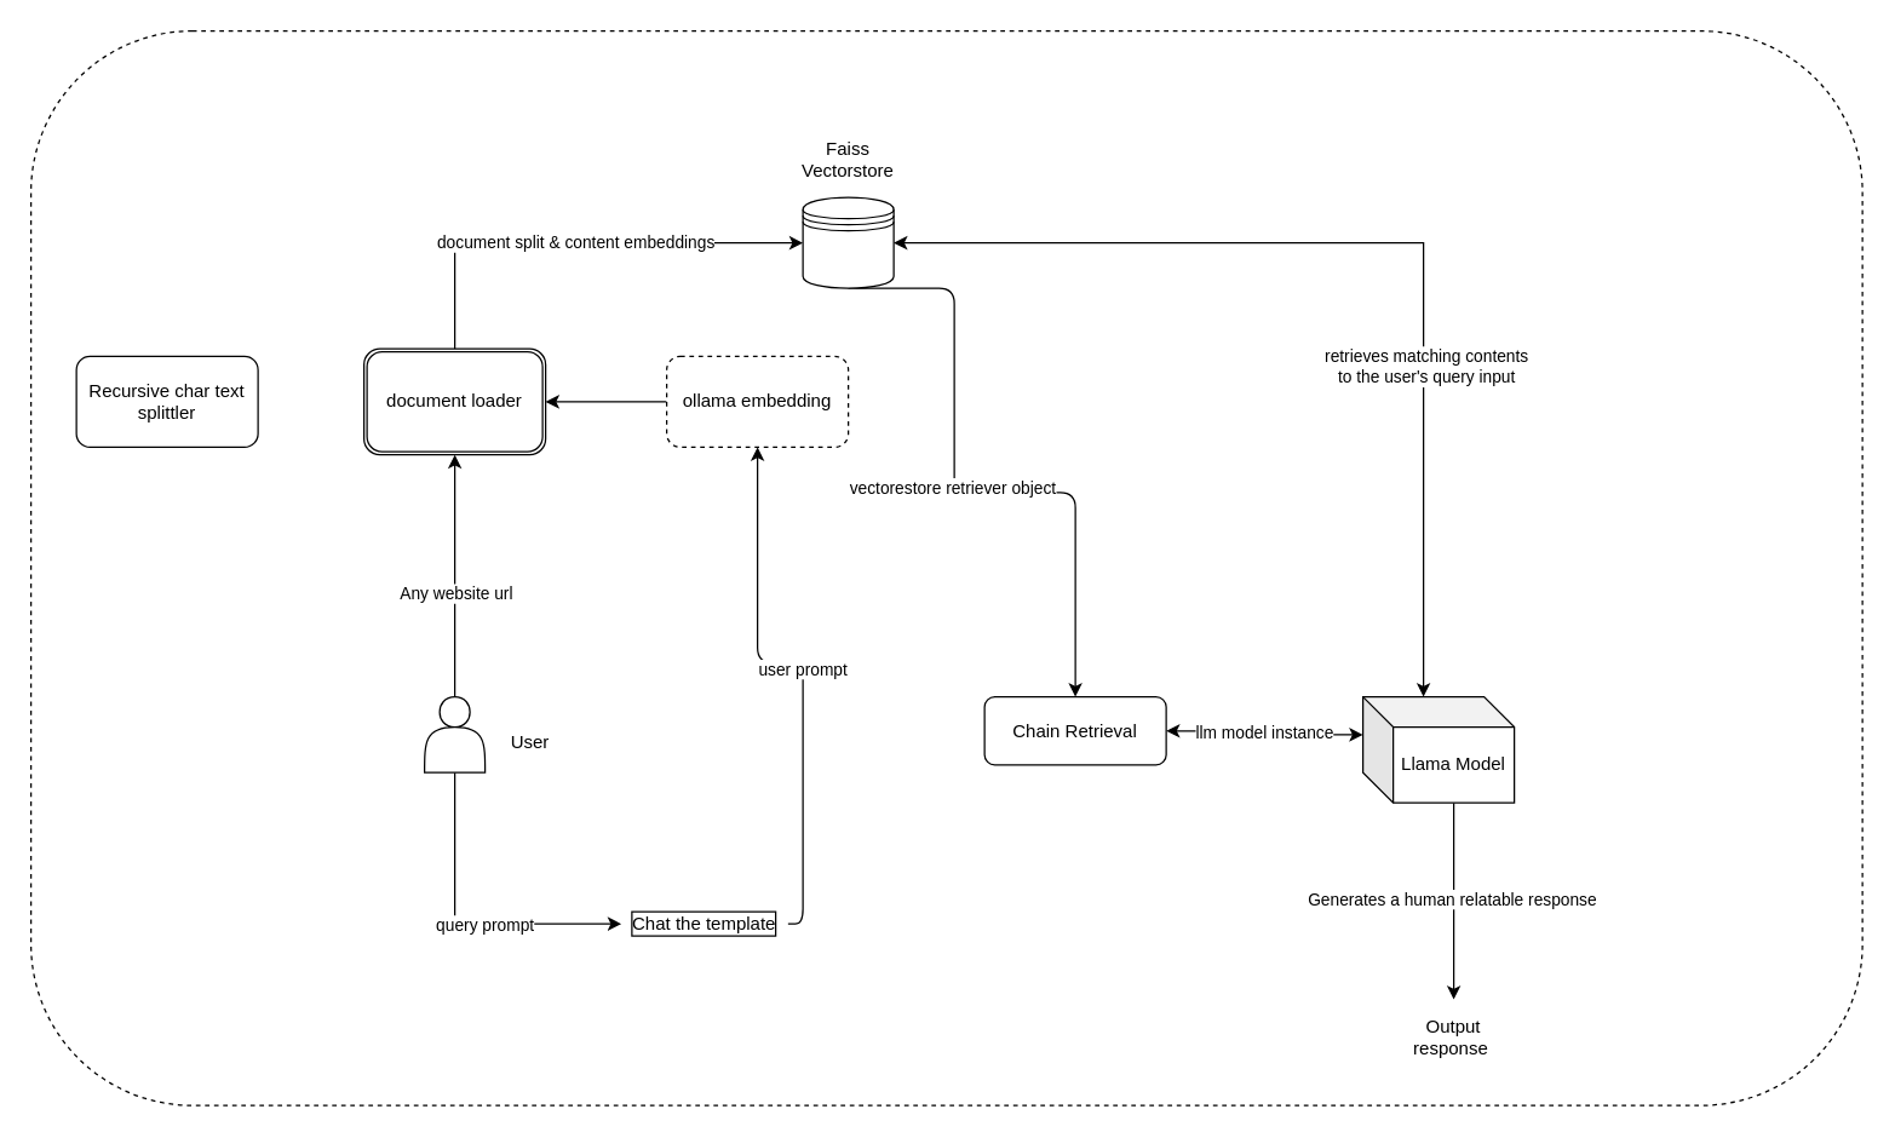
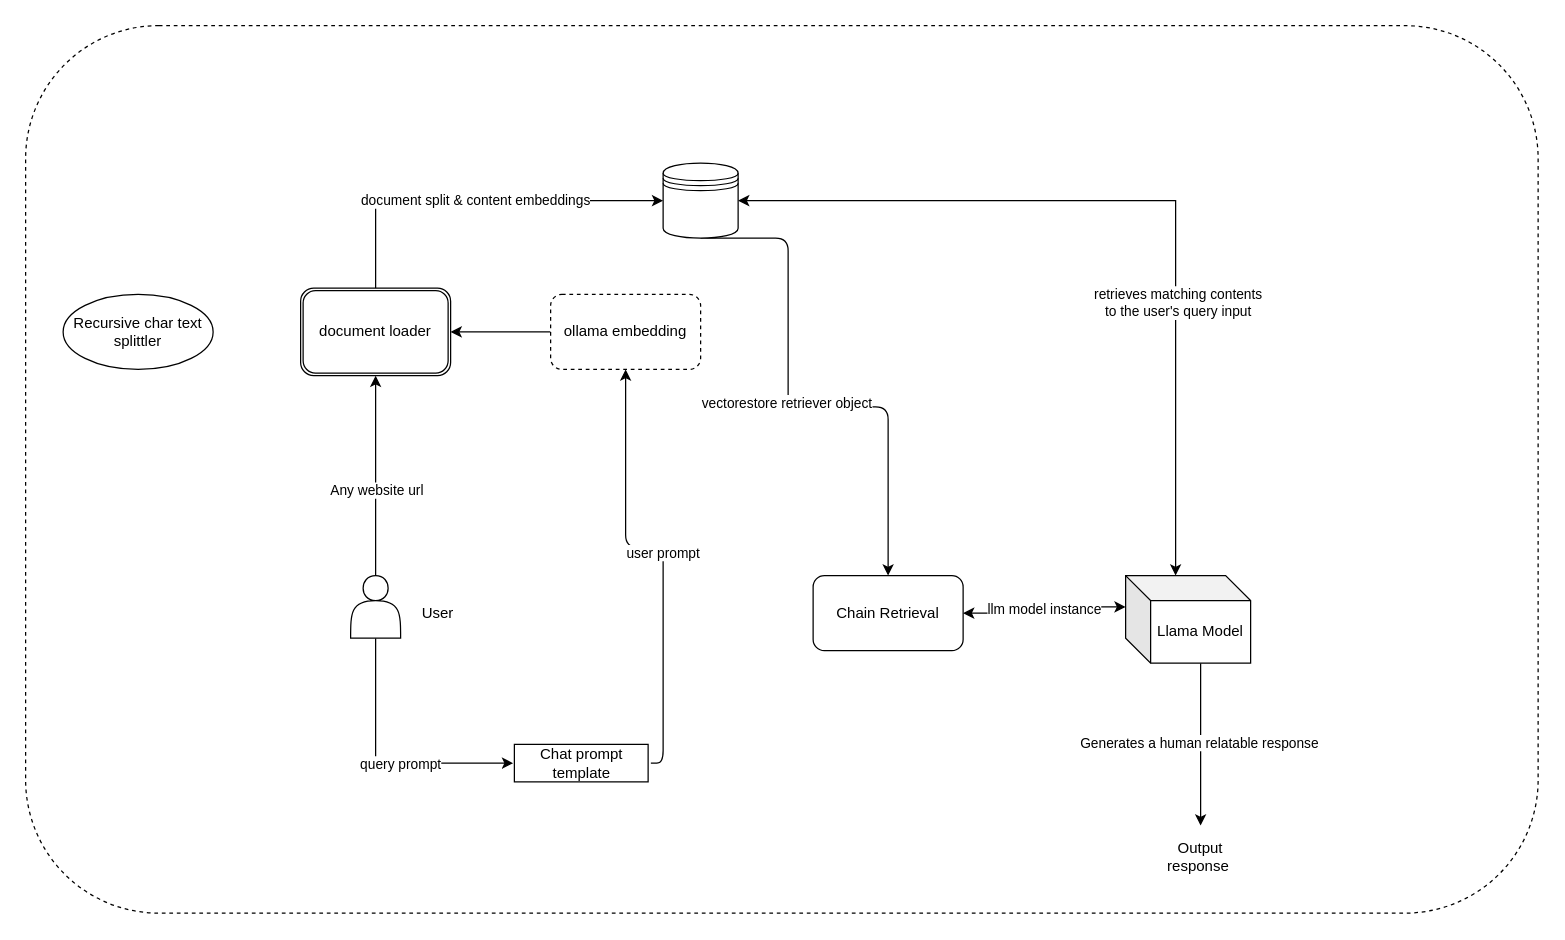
  <mxCell id="0" />
  <mxCell id="1" parent="0" />
  <mxCell id="2" style="edgeStyle=orthogonalEdgeStyle;html=1;exitX=0.5;exitY=1;exitDx=0;exitDy=0;entryX=0.5;entryY=0;entryDx=0;entryDy=0;" parent="1" source="4" target="25" edge="1"><mxGeometry relative="1" as="geometry"><Array as="points"><mxPoint x="630" y="190" /><mxPoint x="630" y="325" /><mxPoint x="710" y="325" /></Array></mxGeometry></mxCell>
  <mxCell id="3" value="vectorestore retriever object" style="edgeLabel;html=1;align=center;verticalAlign=middle;resizable=0;points=[];" parent="2" vertex="1" connectable="0"><mxGeometry x="-0.045" y="-2" relative="1" as="geometry"><mxPoint as="offset" /></mxGeometry></mxCell>
  <mxCell id="4" value="" style="shape=datastore;whiteSpace=wrap;html=1;" parent="1" vertex="1"><mxGeometry x="530" y="130" width="60" height="60" as="geometry" /></mxCell>
  <mxCell id="5" style="edgeStyle=orthogonalEdgeStyle;rounded=0;orthogonalLoop=1;jettySize=auto;html=1;entryX=0.5;entryY=1;entryDx=0;entryDy=0;exitX=0.5;exitY=0;exitDx=0;exitDy=0;" parent="1" source="9" target="15" edge="1"><mxGeometry relative="1" as="geometry" /></mxCell>
  <mxCell id="6" value="Any website url" style="edgeLabel;html=1;align=center;verticalAlign=middle;resizable=0;points=[];" parent="5" vertex="1" connectable="0"><mxGeometry x="-0.132" relative="1" as="geometry"><mxPoint as="offset" /></mxGeometry></mxCell>
  <mxCell id="7" style="edgeStyle=orthogonalEdgeStyle;rounded=0;orthogonalLoop=1;jettySize=auto;html=1;exitX=0.5;exitY=1;exitDx=0;exitDy=0;entryX=0;entryY=0.5;entryDx=0;entryDy=0;" parent="1" source="9" target="18" edge="1"><mxGeometry relative="1" as="geometry" /></mxCell>
  <mxCell id="8" value="query prompt" style="edgeLabel;html=1;align=center;verticalAlign=middle;resizable=0;points=[];" parent="7" vertex="1" connectable="0"><mxGeometry x="0.136" relative="1" as="geometry"><mxPoint as="offset" /></mxGeometry></mxCell>
  <mxCell id="9" value="" style="shape=actor;whiteSpace=wrap;html=1;" parent="1" vertex="1"><mxGeometry x="280" y="460" width="40" height="50" as="geometry" /></mxCell>
- <mxCell id="10" value="Faiss Vectorstore" style="text;html=1;align=center;verticalAlign=middle;whiteSpace=wrap;rounded=0;" parent="1" vertex="1"><mxGeometry x="530" y="90" width="60" height="30" as="geometry" /></mxCell>
  <mxCell id="11" style="edgeStyle=orthogonalEdgeStyle;rounded=0;orthogonalLoop=1;jettySize=auto;html=1;exitX=0;exitY=0;exitDx=60;exitDy=70;exitPerimeter=0;" parent="1" source="13" edge="1"><mxGeometry relative="1" as="geometry"><mxPoint x="960" y="660" as="targetPoint" /></mxGeometry></mxCell>
  <mxCell id="12" value="Generates a human relatable response" style="edgeLabel;html=1;align=center;verticalAlign=middle;resizable=0;points=[];" parent="11" vertex="1" connectable="0"><mxGeometry x="-0.031" y="-2" relative="1" as="geometry"><mxPoint as="offset" /></mxGeometry></mxCell>
  <mxCell id="13" value="Llama Model" style="shape=cube;whiteSpace=wrap;html=1;boundedLbl=1;backgroundOutline=1;darkOpacity=0.05;darkOpacity2=0.1;" parent="1" vertex="1"><mxGeometry x="900" y="460" width="100" height="70" as="geometry" /></mxCell>
  <mxCell id="14" value="document split &amp;amp; content embeddings" style="edgeStyle=orthogonalEdgeStyle;rounded=0;orthogonalLoop=1;jettySize=auto;html=1;exitX=0.5;exitY=0;exitDx=0;exitDy=0;entryX=0;entryY=0.5;entryDx=0;entryDy=0;" parent="1" source="15" target="4" edge="1"><mxGeometry relative="1" as="geometry" /></mxCell>
  <mxCell id="15" value="document loader" style="shape=ext;double=1;rounded=1;whiteSpace=wrap;html=1;" parent="1" vertex="1"><mxGeometry x="240" y="230" width="120" height="70" as="geometry" /></mxCell>
  <mxCell id="16" value="Output response&amp;nbsp;" style="text;html=1;align=center;verticalAlign=middle;whiteSpace=wrap;rounded=0;" parent="1" vertex="1"><mxGeometry x="930" y="670" width="60" height="30" as="geometry" /></mxCell>
  <mxCell id="17" value="user prompt" style="edgeStyle=orthogonalEdgeStyle;html=1;exitX=1;exitY=0.5;exitDx=0;exitDy=0;" parent="1" source="18" target="24" edge="1"><mxGeometry relative="1" as="geometry" /></mxCell>
- <mxCell id="18" value="Chat the template" style="text;html=1;align=center;verticalAlign=middle;whiteSpace=wrap;rounded=0;fillColor=default;labelBorderColor=default;" parent="1" vertex="1"><mxGeometry x="410" y="580" width="110" height="60" as="geometry" /></mxCell>
+ <mxCell id="18" value="Chat prompt template" style="text;html=1;align=center;verticalAlign=middle;whiteSpace=wrap;rounded=0;fillColor=default;labelBorderColor=default;" parent="1" vertex="1"><mxGeometry x="410" y="580" width="110" height="60" as="geometry" /></mxCell>
  <mxCell id="19" value="" style="endArrow=classic;startArrow=classic;html=1;rounded=0;exitX=0;exitY=0;exitDx=40;exitDy=0;exitPerimeter=0;entryX=1;entryY=0.5;entryDx=0;entryDy=0;edgeStyle=orthogonalEdgeStyle;" parent="1" source="13" target="4" edge="1"><mxGeometry width="50" height="50" relative="1" as="geometry"><mxPoint x="600" y="410" as="sourcePoint" /><mxPoint x="650" y="360" as="targetPoint" /></mxGeometry></mxCell>
  <mxCell id="20" value="retrieves matching contents&lt;br&gt;to the user's query input" style="edgeLabel;html=1;align=center;verticalAlign=middle;resizable=0;points=[];" parent="19" vertex="1" connectable="0"><mxGeometry x="-0.326" y="-1" relative="1" as="geometry"><mxPoint as="offset" /></mxGeometry></mxCell>
  <mxCell id="21" value="User" style="text;html=1;align=center;verticalAlign=middle;whiteSpace=wrap;rounded=0;" parent="1" vertex="1"><mxGeometry x="320" y="475" width="60" height="30" as="geometry" /></mxCell>
- <mxCell id="22" value="Recursive char text splittler" style="rounded=1;whiteSpace=wrap;html=1;" parent="1" vertex="1"><mxGeometry x="50" y="235" width="120" height="60" as="geometry" /></mxCell>
+ <mxCell id="22" value="Recursive char text splittler" style="ellipse;whiteSpace=wrap;html=1;" parent="1" vertex="1"><mxGeometry x="50" y="235" width="120" height="60" as="geometry" /></mxCell>
  <mxCell id="23" style="edgeStyle=none;html=1;entryX=1;entryY=0.5;entryDx=0;entryDy=0;" parent="1" source="24" target="15" edge="1"><mxGeometry relative="1" as="geometry" /></mxCell>
  <mxCell id="24" value="ollama embedding" style="rounded=1;whiteSpace=wrap;html=1;dashed=1;" parent="1" vertex="1"><mxGeometry x="440" y="235" width="120" height="60" as="geometry" /></mxCell>
- <mxCell id="25" value="Chain Retrieval" style="rounded=1;whiteSpace=wrap;html=1;" parent="1" vertex="1"><mxGeometry x="650" y="460" width="120" height="45" as="geometry" /></mxCell>
+ <mxCell id="25" value="Chain Retrieval" style="rounded=1;whiteSpace=wrap;html=1;" parent="1" vertex="1"><mxGeometry x="650" y="460" width="120" height="60" as="geometry" /></mxCell>
  <mxCell id="26" value="llm model instance" style="endArrow=classic;startArrow=classic;html=1;exitX=1;exitY=0.5;exitDx=0;exitDy=0;entryX=0;entryY=0;entryDx=0;entryDy=25;entryPerimeter=0;edgeStyle=orthogonalEdgeStyle;" parent="1" source="25" target="13" edge="1"><mxGeometry width="50" height="50" relative="1" as="geometry"><mxPoint x="820" y="475" as="sourcePoint" /><mxPoint x="870" y="425" as="targetPoint" /></mxGeometry></mxCell>
  <mxCell id="27" value="" style="rounded=1;whiteSpace=wrap;html=1;fillColor=none;dashed=1;" vertex="1" parent="1"><mxGeometry x="20" y="20" width="1210" height="710" as="geometry" /></mxCell>
